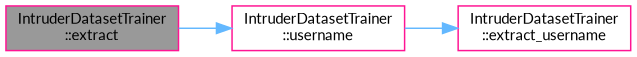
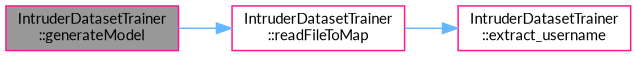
  digraph {
    fontname=Lato
    rankdir=LR
    node [color=deeppink fillcolor=white fontname=Lato fontsize=10 shape=box style=filled]
    edge [color=steelblue1 fontname=Lato fontsize=10 labelfontname=Helvetica labelfontsize=10 style=solid]
-   n1 [fillcolor=grey60 fontcolor=black height=0.2 label="IntruderDatasetTrainer\l::extract" width=0.4]
-   n2 [height=0.2 label="IntruderDatasetTrainer\l::username" width=0.4]
+   n1 [fillcolor=grey60 fontcolor=black height=0.2 label="IntruderDatasetTrainer\l::generateModel" width=0.4]
+   n2 [height=0.2 label="IntruderDatasetTrainer\l::readFileToMap" width=0.4]
    n3 [height=0.2 label="IntruderDatasetTrainer\l::extract_username" width=0.4]
    n1 -> n2
    n2 -> n3
  }
